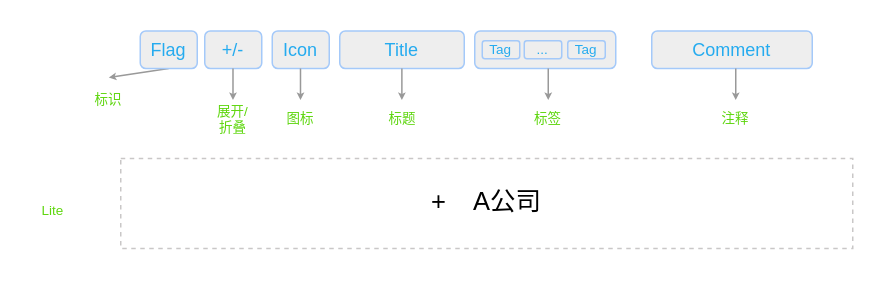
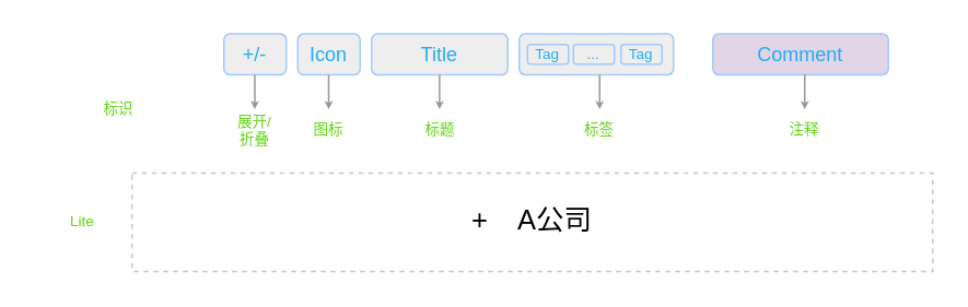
  <mxCell id="0" />
  <mxCell id="1" parent="0" />
  <mxCell id="2" value="" style="rounded=1;whiteSpace=wrap;html=1;fillColor=#eeeeee;strokeColor=#a4c9f9;fontColor=#25abef;" vertex="1" parent="1"><mxGeometry x="316" y="20" width="94" height="25" as="geometry" /></mxCell>
- <mxCell id="3" style="edgeStyle=none;html=1;exitX=0.5;exitY=1;exitDx=0;exitDy=0;entryX=0.5;entryY=0;entryDx=0;entryDy=0;fontSize=9;fontColor=#5ED60E;endSize=2;startSize=2;fillColor=#60a917;strokeColor=#999999;jumpSize=3;" edge="1" parent="1" source="4" target="12"><mxGeometry relative="1" as="geometry" /></mxCell>
- <mxCell id="4" value="Flag" style="rounded=1;whiteSpace=wrap;html=1;fillColor=#eeeeee;strokeColor=#a4c9f9;fontColor=#25abef;" parent="1" vertex="1"><mxGeometry x="93" y="20" width="38" height="25" as="geometry" /></mxCell>
  <mxCell id="5" value="+/-" style="rounded=1;whiteSpace=wrap;html=1;fillColor=#eeeeee;strokeColor=#a4c9f9;fontColor=#25abef;" parent="1" vertex="1"><mxGeometry x="136" y="20" width="38" height="25" as="geometry" /></mxCell>
  <mxCell id="6" value="Icon" style="rounded=1;whiteSpace=wrap;html=1;fillColor=#eeeeee;strokeColor=#a4c9f9;fontColor=#25abef;" parent="1" vertex="1"><mxGeometry x="181" y="20" width="38" height="25" as="geometry" /></mxCell>
  <mxCell id="7" value="Title" style="rounded=1;whiteSpace=wrap;html=1;fillColor=#eeeeee;strokeColor=#a4c9f9;fontColor=#25abef;" vertex="1" parent="1"><mxGeometry x="226" y="20" width="83" height="25" as="geometry" /></mxCell>
  <mxCell id="8" value="Tag" style="rounded=1;whiteSpace=wrap;html=1;fillColor=#eeeeee;strokeColor=#a4c9f9;fontColor=#25abef;fontSize=9;" vertex="1" parent="1"><mxGeometry x="321" y="26.5" width="25" height="12" as="geometry" /></mxCell>
  <mxCell id="9" value="..." style="rounded=1;whiteSpace=wrap;html=1;fillColor=#eeeeee;strokeColor=#a4c9f9;fontColor=#25abef;fontSize=9;" vertex="1" parent="1"><mxGeometry x="349" y="26.5" width="25" height="12" as="geometry" /></mxCell>
  <mxCell id="10" value="Tag" style="rounded=1;whiteSpace=wrap;html=1;fillColor=#eeeeee;strokeColor=#a4c9f9;fontColor=#25abef;fontSize=9;" vertex="1" parent="1"><mxGeometry x="378" y="26.5" width="25" height="12" as="geometry" /></mxCell>
- <mxCell id="11" value="Comment" style="rounded=1;whiteSpace=wrap;html=1;fillColor=#eeeeee;strokeColor=#a4c9f9;fontColor=#25abef;" vertex="1" parent="1"><mxGeometry x="434" y="20" width="107" height="25" as="geometry" /></mxCell>
+ <mxCell id="11" value="Comment" style="rounded=1;whiteSpace=wrap;html=1;fillColor=#e1d5e7;strokeColor=#a4c9f9;fontColor=#25abef;" vertex="1" parent="1"><mxGeometry x="434" y="20" width="107" height="25" as="geometry" /></mxCell>
  <mxCell id="12" value="标识" style="text;html=1;strokeColor=none;fillColor=none;align=center;verticalAlign=middle;whiteSpace=wrap;rounded=0;fontSize=9;fontColor=#5ED60E;" vertex="1" parent="1"><mxGeometry x="59" y="51" width="26" height="30" as="geometry" /></mxCell>
  <mxCell id="13" value="展开/折叠" style="text;html=1;strokeColor=none;fillColor=none;align=center;verticalAlign=middle;whiteSpace=wrap;rounded=0;fontSize=9;fontColor=#5ED60E;horizontal=1;" vertex="1" parent="1"><mxGeometry x="142" y="64" width="26" height="30" as="geometry" /></mxCell>
  <mxCell id="14" value="图标" style="text;html=1;strokeColor=none;fillColor=none;align=center;verticalAlign=middle;whiteSpace=wrap;rounded=0;fontSize=9;fontColor=#5ED60E;horizontal=1;" vertex="1" parent="1"><mxGeometry x="187" y="64" width="26" height="30" as="geometry" /></mxCell>
  <mxCell id="15" value="标题" style="text;html=1;strokeColor=none;fillColor=none;align=center;verticalAlign=middle;whiteSpace=wrap;rounded=0;fontSize=9;fontColor=#5ED60E;horizontal=1;" vertex="1" parent="1"><mxGeometry x="255" y="64" width="26" height="30" as="geometry" /></mxCell>
  <mxCell id="16" value="标签" style="text;html=1;strokeColor=none;fillColor=none;align=center;verticalAlign=middle;whiteSpace=wrap;rounded=0;fontSize=9;fontColor=#5ED60E;horizontal=1;" vertex="1" parent="1"><mxGeometry x="352" y="64" width="26" height="30" as="geometry" /></mxCell>
  <mxCell id="17" value="注释" style="text;html=1;strokeColor=none;fillColor=none;align=center;verticalAlign=middle;whiteSpace=wrap;rounded=0;fontSize=9;fontColor=#5ED60E;horizontal=1;" vertex="1" parent="1"><mxGeometry x="477" y="64" width="26" height="30" as="geometry" /></mxCell>
  <mxCell id="18" style="edgeStyle=none;html=1;exitX=0.5;exitY=1;exitDx=0;exitDy=0;entryX=0.5;entryY=0;entryDx=0;entryDy=0;fontSize=9;fontColor=#5ED60E;endSize=2;startSize=2;fillColor=#60a917;strokeColor=#999999;jumpSize=3;" edge="1" parent="1"><mxGeometry relative="1" as="geometry"><mxPoint x="154.83" y="45" as="sourcePoint" /><mxPoint x="154.83" y="66" as="targetPoint" /></mxGeometry></mxCell>
  <mxCell id="19" style="edgeStyle=none;html=1;exitX=0.5;exitY=1;exitDx=0;exitDy=0;entryX=0.5;entryY=0;entryDx=0;entryDy=0;fontSize=9;fontColor=#5ED60E;endSize=2;startSize=2;fillColor=#60a917;strokeColor=#999999;jumpSize=3;" edge="1" parent="1"><mxGeometry relative="1" as="geometry"><mxPoint x="199.83" y="45" as="sourcePoint" /><mxPoint x="199.83" y="66" as="targetPoint" /></mxGeometry></mxCell>
  <mxCell id="20" style="edgeStyle=none;html=1;exitX=0.5;exitY=1;exitDx=0;exitDy=0;entryX=0.5;entryY=0;entryDx=0;entryDy=0;fontSize=9;fontColor=#5ED60E;endSize=2;startSize=2;fillColor=#60a917;strokeColor=#999999;jumpSize=3;" edge="1" parent="1"><mxGeometry relative="1" as="geometry"><mxPoint x="267.42" y="45" as="sourcePoint" /><mxPoint x="267.42" y="66" as="targetPoint" /></mxGeometry></mxCell>
  <mxCell id="21" style="edgeStyle=none;html=1;exitX=0.5;exitY=1;exitDx=0;exitDy=0;entryX=0.5;entryY=0;entryDx=0;entryDy=0;fontSize=9;fontColor=#5ED60E;endSize=2;startSize=2;fillColor=#60a917;strokeColor=#999999;jumpSize=3;" edge="1" parent="1"><mxGeometry relative="1" as="geometry"><mxPoint x="365" y="45" as="sourcePoint" /><mxPoint x="365" y="66" as="targetPoint" /></mxGeometry></mxCell>
  <mxCell id="22" style="edgeStyle=none;html=1;exitX=0.5;exitY=1;exitDx=0;exitDy=0;entryX=0.5;entryY=0;entryDx=0;entryDy=0;fontSize=9;fontColor=#5ED60E;endSize=2;startSize=2;fillColor=#60a917;strokeColor=#999999;jumpSize=3;" edge="1" parent="1"><mxGeometry relative="1" as="geometry"><mxPoint x="490" y="45" as="sourcePoint" /><mxPoint x="490" y="66" as="targetPoint" /></mxGeometry></mxCell>
- <mxCell id="23" value="Lite" style="text;html=1;strokeColor=none;fillColor=none;align=center;verticalAlign=middle;whiteSpace=wrap;rounded=0;fontSize=9;fontColor=#5ED60E;" vertex="1" parent="1"><mxGeometry x="5" y="125" width="60" height="30" as="geometry" /></mxCell>
+ <mxCell id="23" value="Lite" style="text;html=1;strokeColor=none;fillColor=none;align=center;verticalAlign=middle;whiteSpace=wrap;rounded=0;fontSize=9;fontColor=#5ED60E;" vertex="1" parent="1"><mxGeometry x="20" y="120" width="60" height="30" as="geometry" /></mxCell>
  <mxCell id="24" value="+&amp;nbsp; &amp;nbsp; A公司" style="rounded=0;whiteSpace=wrap;html=1;fontSize=17;fillColor=none;strokeColor=#C9C7C7;dashed=1;" vertex="1" parent="1"><mxGeometry x="80" y="105" width="488" height="60" as="geometry" /></mxCell>
